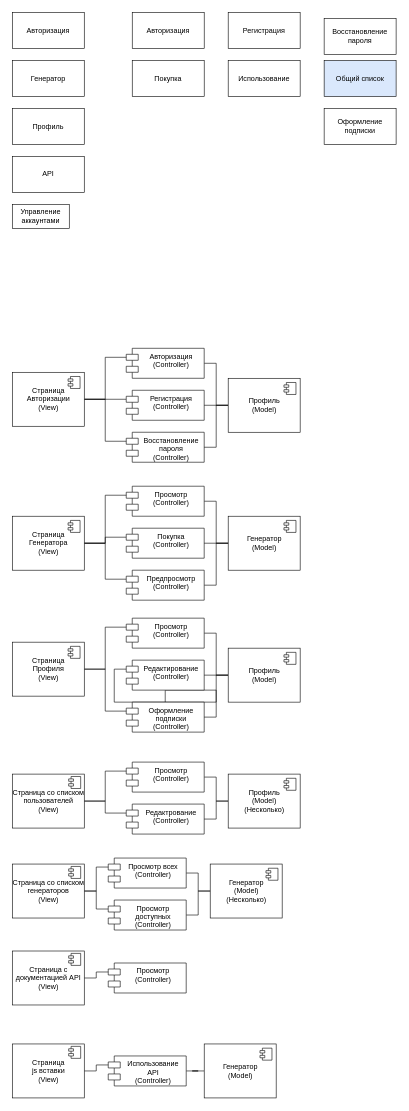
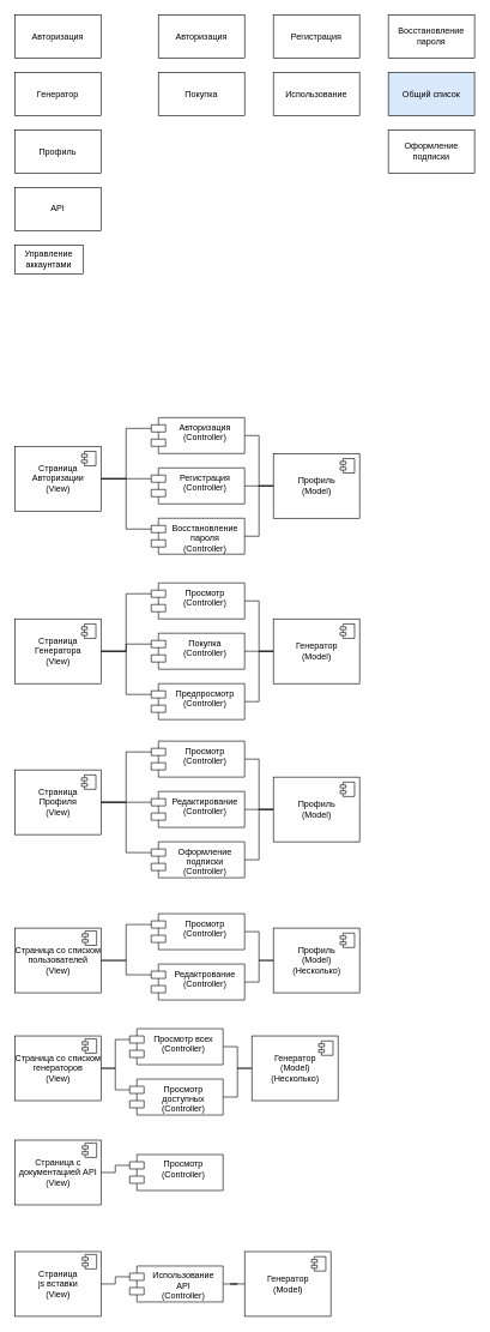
  <mxCell id="0" />
  <mxCell id="1" parent="0" />
  <mxCell id="2" value="Авторизация" style="rounded=0;whiteSpace=wrap;html=1;" parent="1" vertex="1"><mxGeometry x="20" y="20" width="120" height="60" as="geometry" /></mxCell>
  <mxCell id="3" value="Генератор" style="rounded=0;whiteSpace=wrap;html=1;" parent="1" vertex="1"><mxGeometry x="20" y="100" width="120" height="60" as="geometry" /></mxCell>
  <mxCell id="4" value="Профиль" style="rounded=0;whiteSpace=wrap;html=1;" parent="1" vertex="1"><mxGeometry x="20" y="180" width="120" height="60" as="geometry" /></mxCell>
  <mxCell id="5" value="API" style="rounded=0;whiteSpace=wrap;html=1;" parent="1" vertex="1"><mxGeometry x="20" y="260" width="120" height="60" as="geometry" /></mxCell>
  <mxCell id="6" value="Управление аккаунтами" style="rounded=0;whiteSpace=wrap;html=1;" parent="1" vertex="1"><mxGeometry x="20" y="340" width="95" height="40" as="geometry" /></mxCell>
  <mxCell id="7" value="Авторизация" style="rounded=0;whiteSpace=wrap;html=1;" parent="1" vertex="1"><mxGeometry x="220" y="20" width="120" height="60" as="geometry" /></mxCell>
  <mxCell id="8" value="Регистрация" style="rounded=0;whiteSpace=wrap;html=1;" parent="1" vertex="1"><mxGeometry x="380" y="20" width="120" height="60" as="geometry" /></mxCell>
- <mxCell id="9" value="Восстановление пароля" style="rounded=0;whiteSpace=wrap;html=1;" parent="1" vertex="1"><mxGeometry x="540" y="30" width="120" height="60" as="geometry" /></mxCell>
+ <mxCell id="9" value="Восстановление пароля" style="rounded=0;whiteSpace=wrap;html=1;" parent="1" vertex="1"><mxGeometry x="540" y="20" width="120" height="60" as="geometry" /></mxCell>
  <mxCell id="10" value="Покупка" style="rounded=0;whiteSpace=wrap;html=1;" parent="1" vertex="1"><mxGeometry x="220" y="100" width="120" height="60" as="geometry" /></mxCell>
  <mxCell id="11" value="Использование" style="rounded=0;whiteSpace=wrap;html=1;" parent="1" vertex="1"><mxGeometry x="380" y="100" width="120" height="60" as="geometry" /></mxCell>
  <mxCell id="12" value="Общий список" style="rounded=0;whiteSpace=wrap;html=1;fillColor=#dae8fc;" parent="1" vertex="1"><mxGeometry x="540" y="100" width="120" height="60" as="geometry" /></mxCell>
  <mxCell id="13" value="Оформление подписки" style="rounded=0;whiteSpace=wrap;html=1;" parent="1" vertex="1"><mxGeometry x="540" y="180" width="120" height="60" as="geometry" /></mxCell>
  <mxCell id="14" style="edgeStyle=orthogonalEdgeStyle;rounded=0;orthogonalLoop=1;jettySize=auto;html=1;entryX=0;entryY=0.5;entryDx=0;entryDy=0;endArrow=none;endFill=0;" parent="1" source="15" target="25" edge="1"><mxGeometry relative="1" as="geometry" /></mxCell>
  <mxCell id="15" value="Авторизация&#10;(Controller)" style="shape=module;align=left;spacingLeft=20;align=center;verticalAlign=top;" parent="1" vertex="1"><mxGeometry x="210" y="580" width="130" height="50" as="geometry" /></mxCell>
  <mxCell id="16" style="edgeStyle=orthogonalEdgeStyle;rounded=0;orthogonalLoop=1;jettySize=auto;html=1;exitX=0;exitY=0;exitDx=0;exitDy=15;exitPerimeter=0;entryX=1;entryY=0.5;entryDx=0;entryDy=0;endArrow=none;endFill=0;" parent="1" source="17" target="21" edge="1"><mxGeometry relative="1" as="geometry" /></mxCell>
  <mxCell id="17" value="Регистрация&#10;(Controller)" style="shape=module;align=left;spacingLeft=20;align=center;verticalAlign=top;" parent="1" vertex="1"><mxGeometry x="210" y="650" width="130" height="50" as="geometry" /></mxCell>
  <mxCell id="18" value="Восстановление&#10;пароля&#10;(Controller)" style="shape=module;align=left;spacingLeft=20;align=center;verticalAlign=top;" parent="1" vertex="1"><mxGeometry x="210" y="720" width="130" height="50" as="geometry" /></mxCell>
  <mxCell id="19" style="edgeStyle=orthogonalEdgeStyle;rounded=0;orthogonalLoop=1;jettySize=auto;html=1;entryX=0;entryY=0;entryDx=0;entryDy=15;entryPerimeter=0;endArrow=none;endFill=0;" parent="1" source="21" target="15" edge="1"><mxGeometry relative="1" as="geometry" /></mxCell>
  <mxCell id="20" style="edgeStyle=orthogonalEdgeStyle;rounded=0;orthogonalLoop=1;jettySize=auto;html=1;exitX=1;exitY=0.5;exitDx=0;exitDy=0;entryX=0;entryY=0;entryDx=0;entryDy=15;entryPerimeter=0;endArrow=none;endFill=0;" parent="1" source="21" target="18" edge="1"><mxGeometry relative="1" as="geometry" /></mxCell>
  <mxCell id="21" value="Страница&lt;br&gt;Авторизации&lt;br&gt;(View)" style="html=1;dropTarget=0;" parent="1" vertex="1"><mxGeometry x="20" y="620" width="120" height="90" as="geometry" /></mxCell>
  <mxCell id="22" value="" style="shape=module;jettyWidth=8;jettyHeight=4;" parent="21" vertex="1"><mxGeometry x="1" width="20" height="20" relative="1" as="geometry"><mxPoint x="-27" y="7" as="offset" /></mxGeometry></mxCell>
  <mxCell id="23" style="edgeStyle=orthogonalEdgeStyle;rounded=0;orthogonalLoop=1;jettySize=auto;html=1;entryX=1;entryY=0.5;entryDx=0;entryDy=0;endArrow=none;endFill=0;" parent="1" source="25" target="17" edge="1"><mxGeometry relative="1" as="geometry" /></mxCell>
  <mxCell id="24" style="edgeStyle=orthogonalEdgeStyle;rounded=0;orthogonalLoop=1;jettySize=auto;html=1;entryX=1;entryY=0.5;entryDx=0;entryDy=0;endArrow=none;endFill=0;" parent="1" source="25" target="18" edge="1"><mxGeometry relative="1" as="geometry" /></mxCell>
  <mxCell id="25" value="Профиль&lt;br&gt;(Model)" style="html=1;dropTarget=0;" parent="1" vertex="1"><mxGeometry x="380" y="630" width="120" height="90" as="geometry" /></mxCell>
  <mxCell id="26" value="" style="shape=module;jettyWidth=8;jettyHeight=4;" parent="25" vertex="1"><mxGeometry x="1" width="20" height="20" relative="1" as="geometry"><mxPoint x="-27" y="7" as="offset" /></mxGeometry></mxCell>
  <mxCell id="27" style="edgeStyle=orthogonalEdgeStyle;rounded=0;orthogonalLoop=1;jettySize=auto;html=1;entryX=0;entryY=0.5;entryDx=0;entryDy=0;endArrow=none;endFill=0;" parent="1" source="28" target="36" edge="1"><mxGeometry relative="1" as="geometry" /></mxCell>
  <mxCell id="28" value="Просмотр&#10;(Controller)" style="shape=module;align=left;spacingLeft=20;align=center;verticalAlign=top;" parent="1" vertex="1"><mxGeometry x="210" y="810" width="130" height="50" as="geometry" /></mxCell>
  <mxCell id="29" style="edgeStyle=orthogonalEdgeStyle;rounded=0;orthogonalLoop=1;jettySize=auto;html=1;exitX=0;exitY=0;exitDx=0;exitDy=15;exitPerimeter=0;entryX=1;entryY=0.5;entryDx=0;entryDy=0;endArrow=none;endFill=0;" parent="1" source="30" target="33" edge="1"><mxGeometry relative="1" as="geometry" /></mxCell>
  <mxCell id="30" value="Покупка&#10;(Controller)" style="shape=module;align=left;spacingLeft=20;align=center;verticalAlign=top;" parent="1" vertex="1"><mxGeometry x="210" y="880" width="130" height="50" as="geometry" /></mxCell>
  <mxCell id="31" style="edgeStyle=orthogonalEdgeStyle;rounded=0;orthogonalLoop=1;jettySize=auto;html=1;entryX=0;entryY=0;entryDx=0;entryDy=15;entryPerimeter=0;endArrow=none;endFill=0;" parent="1" source="33" target="28" edge="1"><mxGeometry relative="1" as="geometry" /></mxCell>
  <mxCell id="32" style="edgeStyle=orthogonalEdgeStyle;rounded=0;orthogonalLoop=1;jettySize=auto;html=1;entryX=0;entryY=0;entryDx=0;entryDy=15;entryPerimeter=0;endArrow=none;endFill=0;" parent="1" source="33" target="70" edge="1"><mxGeometry relative="1" as="geometry" /></mxCell>
  <mxCell id="33" value="Страница&lt;br&gt;Генератора&lt;br&gt;(View)" style="html=1;dropTarget=0;" parent="1" vertex="1"><mxGeometry x="20" y="860" width="120" height="90" as="geometry" /></mxCell>
  <mxCell id="34" value="" style="shape=module;jettyWidth=8;jettyHeight=4;" parent="33" vertex="1"><mxGeometry x="1" width="20" height="20" relative="1" as="geometry"><mxPoint x="-27" y="7" as="offset" /></mxGeometry></mxCell>
  <mxCell id="35" style="edgeStyle=orthogonalEdgeStyle;rounded=0;orthogonalLoop=1;jettySize=auto;html=1;entryX=1;entryY=0.5;entryDx=0;entryDy=0;endArrow=none;endFill=0;" parent="1" source="36" target="30" edge="1"><mxGeometry relative="1" as="geometry" /></mxCell>
  <mxCell id="36" value="Генератор&lt;br&gt;(Model)" style="html=1;dropTarget=0;" parent="1" vertex="1"><mxGeometry x="380" y="860" width="120" height="90" as="geometry" /></mxCell>
  <mxCell id="37" value="" style="shape=module;jettyWidth=8;jettyHeight=4;" parent="36" vertex="1"><mxGeometry x="1" width="20" height="20" relative="1" as="geometry"><mxPoint x="-27" y="7" as="offset" /></mxGeometry></mxCell>
  <mxCell id="38" style="edgeStyle=orthogonalEdgeStyle;rounded=0;orthogonalLoop=1;jettySize=auto;html=1;entryX=0;entryY=0.5;entryDx=0;entryDy=0;endArrow=none;endFill=0;" parent="1" source="39" target="49" edge="1"><mxGeometry relative="1" as="geometry" /></mxCell>
  <mxCell id="39" value="Просмотр&#10;(Controller)" style="shape=module;align=left;spacingLeft=20;align=center;verticalAlign=top;" parent="1" vertex="1"><mxGeometry x="210" y="1030" width="130" height="50" as="geometry" /></mxCell>
- <mxCell id="40" style="edgeStyle=orthogonalEdgeStyle;rounded=0;orthogonalLoop=1;jettySize=auto;html=1;exitX=0;exitY=0;exitDx=0;exitDy=15;exitPerimeter=0;endArrow=none;endFill=0;" parent="1" source="41" target="42" edge="1"><mxGeometry relative="1" as="geometry" /></mxCell>
+ <mxCell id="40" style="edgeStyle=orthogonalEdgeStyle;rounded=0;orthogonalLoop=1;jettySize=auto;html=1;exitX=0;exitY=0;exitDx=0;exitDy=15;exitPerimeter=0;entryX=1;entryY=0.5;entryDx=0;entryDy=0;endArrow=none;endFill=0;" parent="1" source="41" target="45" edge="1"><mxGeometry relative="1" as="geometry" /></mxCell>
  <mxCell id="41" value="Редактирование&#10;(Controller)" style="shape=module;align=left;spacingLeft=20;align=center;verticalAlign=top;" parent="1" vertex="1"><mxGeometry x="210" y="1100" width="130" height="50" as="geometry" /></mxCell>
  <mxCell id="42" value="Оформление&#10;подписки&#10;(Controller)" style="shape=module;align=left;spacingLeft=20;align=center;verticalAlign=top;" parent="1" vertex="1"><mxGeometry x="210" y="1170" width="130" height="50" as="geometry" /></mxCell>
  <mxCell id="43" style="edgeStyle=orthogonalEdgeStyle;rounded=0;orthogonalLoop=1;jettySize=auto;html=1;entryX=0;entryY=0;entryDx=0;entryDy=15;entryPerimeter=0;endArrow=none;endFill=0;" parent="1" source="45" target="39" edge="1"><mxGeometry relative="1" as="geometry" /></mxCell>
  <mxCell id="44" style="edgeStyle=orthogonalEdgeStyle;rounded=0;orthogonalLoop=1;jettySize=auto;html=1;exitX=1;exitY=0.5;exitDx=0;exitDy=0;entryX=0;entryY=0;entryDx=0;entryDy=15;entryPerimeter=0;endArrow=none;endFill=0;" parent="1" source="45" target="42" edge="1"><mxGeometry relative="1" as="geometry" /></mxCell>
  <mxCell id="45" value="Страница&lt;br&gt;Профиля&lt;br&gt;(View)" style="html=1;dropTarget=0;" parent="1" vertex="1"><mxGeometry x="20" y="1070" width="120" height="90" as="geometry" /></mxCell>
  <mxCell id="46" value="" style="shape=module;jettyWidth=8;jettyHeight=4;" parent="45" vertex="1"><mxGeometry x="1" width="20" height="20" relative="1" as="geometry"><mxPoint x="-27" y="7" as="offset" /></mxGeometry></mxCell>
  <mxCell id="47" style="edgeStyle=orthogonalEdgeStyle;rounded=0;orthogonalLoop=1;jettySize=auto;html=1;entryX=1;entryY=0.5;entryDx=0;entryDy=0;endArrow=none;endFill=0;" parent="1" source="49" target="41" edge="1"><mxGeometry relative="1" as="geometry" /></mxCell>
  <mxCell id="48" style="edgeStyle=orthogonalEdgeStyle;rounded=0;orthogonalLoop=1;jettySize=auto;html=1;entryX=1;entryY=0.5;entryDx=0;entryDy=0;endArrow=none;endFill=0;" parent="1" source="49" target="42" edge="1"><mxGeometry relative="1" as="geometry" /></mxCell>
  <mxCell id="49" value="Профиль&lt;br&gt;(Model)" style="html=1;dropTarget=0;" parent="1" vertex="1"><mxGeometry x="380" y="1080" width="120" height="90" as="geometry" /></mxCell>
  <mxCell id="50" value="" style="shape=module;jettyWidth=8;jettyHeight=4;" parent="49" vertex="1"><mxGeometry x="1" width="20" height="20" relative="1" as="geometry"><mxPoint x="-27" y="7" as="offset" /></mxGeometry></mxCell>
  <mxCell id="51" style="edgeStyle=orthogonalEdgeStyle;rounded=0;orthogonalLoop=1;jettySize=auto;html=1;entryX=0;entryY=0.5;entryDx=0;entryDy=0;endArrow=none;endFill=0;" parent="1" source="52" target="59" edge="1"><mxGeometry relative="1" as="geometry" /></mxCell>
  <mxCell id="52" value="Просмотр&#10;(Controller)" style="shape=module;align=left;spacingLeft=20;align=center;verticalAlign=top;" parent="1" vertex="1"><mxGeometry x="210" y="1270" width="130" height="50" as="geometry" /></mxCell>
  <mxCell id="53" style="edgeStyle=orthogonalEdgeStyle;rounded=0;orthogonalLoop=1;jettySize=auto;html=1;exitX=0;exitY=0;exitDx=0;exitDy=15;exitPerimeter=0;entryX=1;entryY=0.5;entryDx=0;entryDy=0;endArrow=none;endFill=0;" parent="1" source="54" target="56" edge="1"><mxGeometry relative="1" as="geometry" /></mxCell>
  <mxCell id="54" value="Редактрование&#10;(Controller)" style="shape=module;align=left;spacingLeft=20;align=center;verticalAlign=top;" parent="1" vertex="1"><mxGeometry x="210" y="1340" width="130" height="50" as="geometry" /></mxCell>
  <mxCell id="55" style="edgeStyle=orthogonalEdgeStyle;rounded=0;orthogonalLoop=1;jettySize=auto;html=1;entryX=0;entryY=0;entryDx=0;entryDy=15;entryPerimeter=0;endArrow=none;endFill=0;" parent="1" source="56" target="52" edge="1"><mxGeometry relative="1" as="geometry" /></mxCell>
  <mxCell id="56" value="Страница со списком&lt;br&gt;пользователей&lt;br&gt;(View)" style="html=1;dropTarget=0;" parent="1" vertex="1"><mxGeometry x="20" y="1290" width="120" height="90" as="geometry" /></mxCell>
  <mxCell id="57" value="" style="shape=module;jettyWidth=8;jettyHeight=4;" parent="56" vertex="1"><mxGeometry x="1" width="20" height="20" relative="1" as="geometry"><mxPoint x="-26" y="4" as="offset" /></mxGeometry></mxCell>
  <mxCell id="58" style="edgeStyle=orthogonalEdgeStyle;rounded=0;orthogonalLoop=1;jettySize=auto;html=1;entryX=1;entryY=0.5;entryDx=0;entryDy=0;endArrow=none;endFill=0;" parent="1" source="59" target="54" edge="1"><mxGeometry relative="1" as="geometry" /></mxCell>
  <mxCell id="59" value="Профиль&lt;br&gt;(Model)&lt;br&gt;(Несколько)" style="html=1;dropTarget=0;" parent="1" vertex="1"><mxGeometry x="380" y="1290" width="120" height="90" as="geometry" /></mxCell>
  <mxCell id="60" value="" style="shape=module;jettyWidth=8;jettyHeight=4;" parent="59" vertex="1"><mxGeometry x="1" width="20" height="20" relative="1" as="geometry"><mxPoint x="-27" y="7" as="offset" /></mxGeometry></mxCell>
  <mxCell id="61" style="edgeStyle=orthogonalEdgeStyle;rounded=0;orthogonalLoop=1;jettySize=auto;html=1;entryX=0;entryY=0.5;entryDx=0;entryDy=0;endArrow=none;endFill=0;" parent="1" source="62" target="67" edge="1"><mxGeometry relative="1" as="geometry" /></mxCell>
  <mxCell id="62" value="Просмотр всех&#10;(Controller)" style="shape=module;align=left;spacingLeft=20;align=center;verticalAlign=top;" parent="1" vertex="1"><mxGeometry x="180" y="1430" width="130" height="50" as="geometry" /></mxCell>
  <mxCell id="63" style="edgeStyle=orthogonalEdgeStyle;rounded=0;orthogonalLoop=1;jettySize=auto;html=1;entryX=0;entryY=0;entryDx=0;entryDy=15;entryPerimeter=0;endArrow=none;endFill=0;" parent="1" source="65" target="62" edge="1"><mxGeometry relative="1" as="geometry" /></mxCell>
  <mxCell id="64" style="edgeStyle=orthogonalEdgeStyle;rounded=0;orthogonalLoop=1;jettySize=auto;html=1;entryX=0;entryY=0;entryDx=0;entryDy=15;entryPerimeter=0;endArrow=none;endFill=0;" parent="1" source="65" target="83" edge="1"><mxGeometry relative="1" as="geometry" /></mxCell>
  <mxCell id="65" value="Страница со списком&lt;br&gt;генераторов&lt;br&gt;(View)" style="html=1;dropTarget=0;" parent="1" vertex="1"><mxGeometry x="20" y="1440" width="120" height="90" as="geometry" /></mxCell>
  <mxCell id="66" value="" style="shape=module;jettyWidth=8;jettyHeight=4;" parent="65" vertex="1"><mxGeometry x="1" width="20" height="20" relative="1" as="geometry"><mxPoint x="-26" y="4" as="offset" /></mxGeometry></mxCell>
  <mxCell id="67" value="Генератор&lt;br&gt;(Model)&lt;br&gt;(Несколько)" style="html=1;dropTarget=0;" parent="1" vertex="1"><mxGeometry x="350" y="1440" width="120" height="90" as="geometry" /></mxCell>
  <mxCell id="68" value="" style="shape=module;jettyWidth=8;jettyHeight=4;" parent="67" vertex="1"><mxGeometry x="1" width="20" height="20" relative="1" as="geometry"><mxPoint x="-27" y="7" as="offset" /></mxGeometry></mxCell>
  <mxCell id="69" style="edgeStyle=orthogonalEdgeStyle;rounded=0;orthogonalLoop=1;jettySize=auto;html=1;entryX=0;entryY=0.5;entryDx=0;entryDy=0;endArrow=none;endFill=0;" parent="1" source="70" target="36" edge="1"><mxGeometry relative="1" as="geometry" /></mxCell>
  <mxCell id="70" value="Предпросмотр&#10;(Controller)" style="shape=module;align=left;spacingLeft=20;align=center;verticalAlign=top;" parent="1" vertex="1"><mxGeometry x="210" y="950" width="130" height="50" as="geometry" /></mxCell>
  <mxCell id="71" value="Просмотр&#10;(Controller)" style="shape=module;align=left;spacingLeft=20;align=center;verticalAlign=top;" parent="1" vertex="1"><mxGeometry x="180" y="1605" width="130" height="50" as="geometry" /></mxCell>
  <mxCell id="72" style="edgeStyle=orthogonalEdgeStyle;rounded=0;orthogonalLoop=1;jettySize=auto;html=1;entryX=0;entryY=0;entryDx=0;entryDy=15;entryPerimeter=0;endArrow=none;endFill=0;" parent="1" source="73" target="71" edge="1"><mxGeometry relative="1" as="geometry" /></mxCell>
  <mxCell id="73" value="Страница с&lt;br&gt;документацией API&lt;br&gt;(View)" style="html=1;dropTarget=0;" parent="1" vertex="1"><mxGeometry x="20" y="1585" width="120" height="90" as="geometry" /></mxCell>
  <mxCell id="74" value="" style="shape=module;jettyWidth=8;jettyHeight=4;" parent="73" vertex="1"><mxGeometry x="1" width="20" height="20" relative="1" as="geometry"><mxPoint x="-26" y="4" as="offset" /></mxGeometry></mxCell>
  <mxCell id="75" style="edgeStyle=orthogonalEdgeStyle;rounded=0;orthogonalLoop=1;jettySize=auto;html=1;entryX=0;entryY=0.5;entryDx=0;entryDy=0;endArrow=none;endFill=0;" parent="1" source="76" target="80" edge="1"><mxGeometry relative="1" as="geometry" /></mxCell>
  <mxCell id="76" value="Использование&#10;API&#10;(Controller)" style="shape=module;align=left;spacingLeft=20;align=center;verticalAlign=top;" parent="1" vertex="1"><mxGeometry x="180" y="1760" width="130" height="50" as="geometry" /></mxCell>
  <mxCell id="77" style="edgeStyle=orthogonalEdgeStyle;rounded=0;orthogonalLoop=1;jettySize=auto;html=1;entryX=0;entryY=0;entryDx=0;entryDy=15;entryPerimeter=0;endArrow=none;endFill=0;" parent="1" source="78" target="76" edge="1"><mxGeometry relative="1" as="geometry" /></mxCell>
  <mxCell id="78" value="Страница&lt;br&gt;js вставки&lt;br&gt;(View)" style="html=1;dropTarget=0;" parent="1" vertex="1"><mxGeometry x="20" y="1740" width="120" height="90" as="geometry" /></mxCell>
  <mxCell id="79" value="" style="shape=module;jettyWidth=8;jettyHeight=4;" parent="78" vertex="1"><mxGeometry x="1" width="20" height="20" relative="1" as="geometry"><mxPoint x="-26" y="4" as="offset" /></mxGeometry></mxCell>
  <mxCell id="80" value="Генератор&lt;br&gt;(Model)" style="html=1;dropTarget=0;" parent="1" vertex="1"><mxGeometry x="340" y="1740" width="120" height="90" as="geometry" /></mxCell>
  <mxCell id="81" value="" style="shape=module;jettyWidth=8;jettyHeight=4;" parent="80" vertex="1"><mxGeometry x="1" width="20" height="20" relative="1" as="geometry"><mxPoint x="-27" y="7" as="offset" /></mxGeometry></mxCell>
  <mxCell id="82" style="edgeStyle=orthogonalEdgeStyle;rounded=0;orthogonalLoop=1;jettySize=auto;html=1;entryX=0;entryY=0.5;entryDx=0;entryDy=0;endArrow=none;endFill=0;" parent="1" source="83" target="67" edge="1"><mxGeometry relative="1" as="geometry" /></mxCell>
  <mxCell id="83" value="Просмотр&#10;доступных&#10;(Controller)" style="shape=module;align=left;spacingLeft=20;align=center;verticalAlign=top;" parent="1" vertex="1"><mxGeometry x="180" y="1500" width="130" height="50" as="geometry" /></mxCell>
